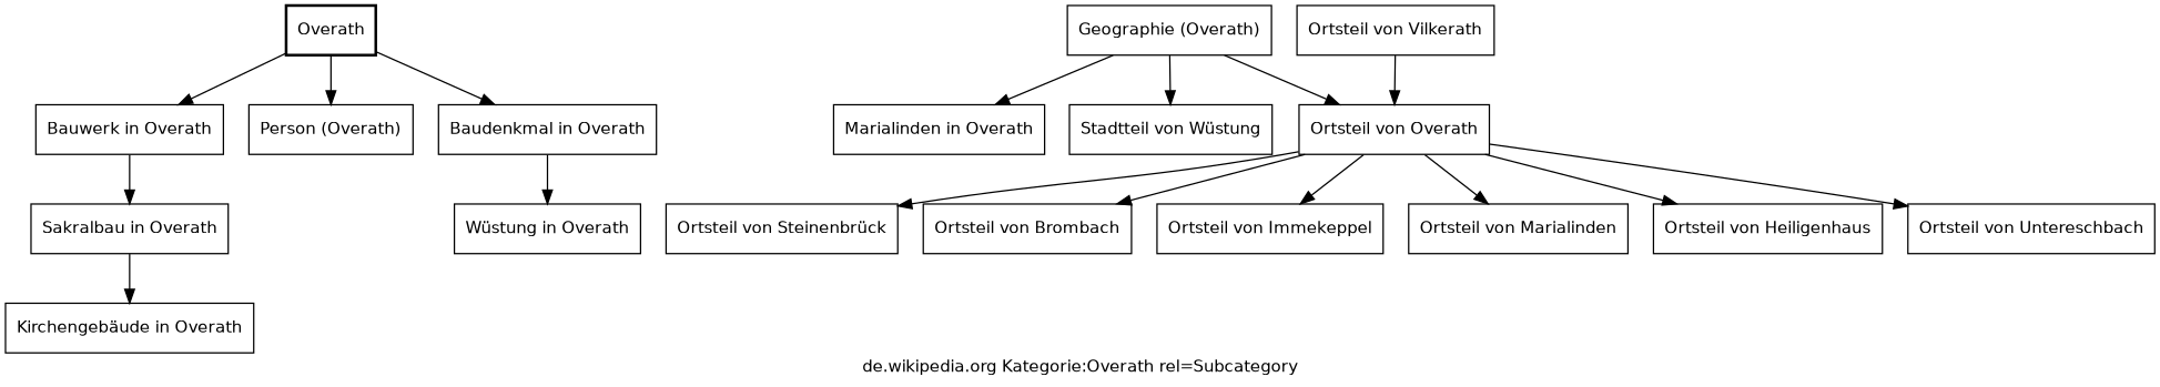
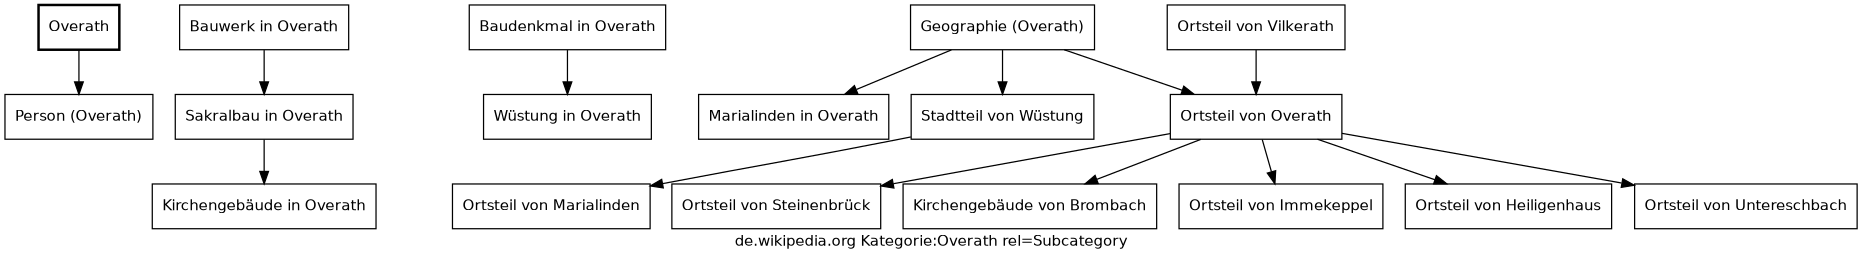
  digraph {
    fontname="DejaVu Sans"
    fontsize=12
    label="de.wikipedia.org Kategorie:Overath rel=Subcategory"
    splines=true
    node [fontname="DejaVu Sans" fontsize=12 shape=rect]
    Overath [style=bold]
    "Bauwerk in Overath"
    "Person (Overath)"
    "Baudenkmal in Overath"
    "Sakralbau in Overath"
    "Wüstung in Overath"
    n7 [label="Marialinden in Overath"]
    "Geographie (Overath)"
    n9 [label="Stadtteil von Wüstung"]
    "Ortsteil von Overath"
    "Kirchengebäude in Overath"
    "Ortsteil von Steinenbrück"
-   "Ortsteil von Brombach"
+   "Ortsteil von Brombach" [label="Kirchengebäude von Brombach"]
    "Ortsteil von Immekeppel"
    "Ortsteil von Marialinden"
    "Ortsteil von Heiligenhaus"
    "Ortsteil von Untereschbach"
    "Ortsteil von Vilkerath"
    subgraph sub_1 {
      rank=min
      Overath
    }
-   Overath -> "Bauwerk in Overath"
    Overath -> "Person (Overath)"
-   Overath -> "Baudenkmal in Overath"
    "Bauwerk in Overath" -> "Sakralbau in Overath"
    "Baudenkmal in Overath" -> "Wüstung in Overath"
    "Sakralbau in Overath" -> "Kirchengebäude in Overath"
    "Geographie (Overath)" -> n7
    "Geographie (Overath)" -> n9
    "Geographie (Overath)" -> "Ortsteil von Overath"
    "Ortsteil von Overath" -> "Ortsteil von Steinenbrück"
    "Ortsteil von Overath" -> "Ortsteil von Brombach"
    "Ortsteil von Overath" -> "Ortsteil von Immekeppel"
-   "Ortsteil von Overath" -> "Ortsteil von Marialinden"
+   n9 -> "Ortsteil von Marialinden"
    "Ortsteil von Overath" -> "Ortsteil von Heiligenhaus"
    "Ortsteil von Overath" -> "Ortsteil von Untereschbach"
    "Ortsteil von Vilkerath" -> "Ortsteil von Overath"
  }
